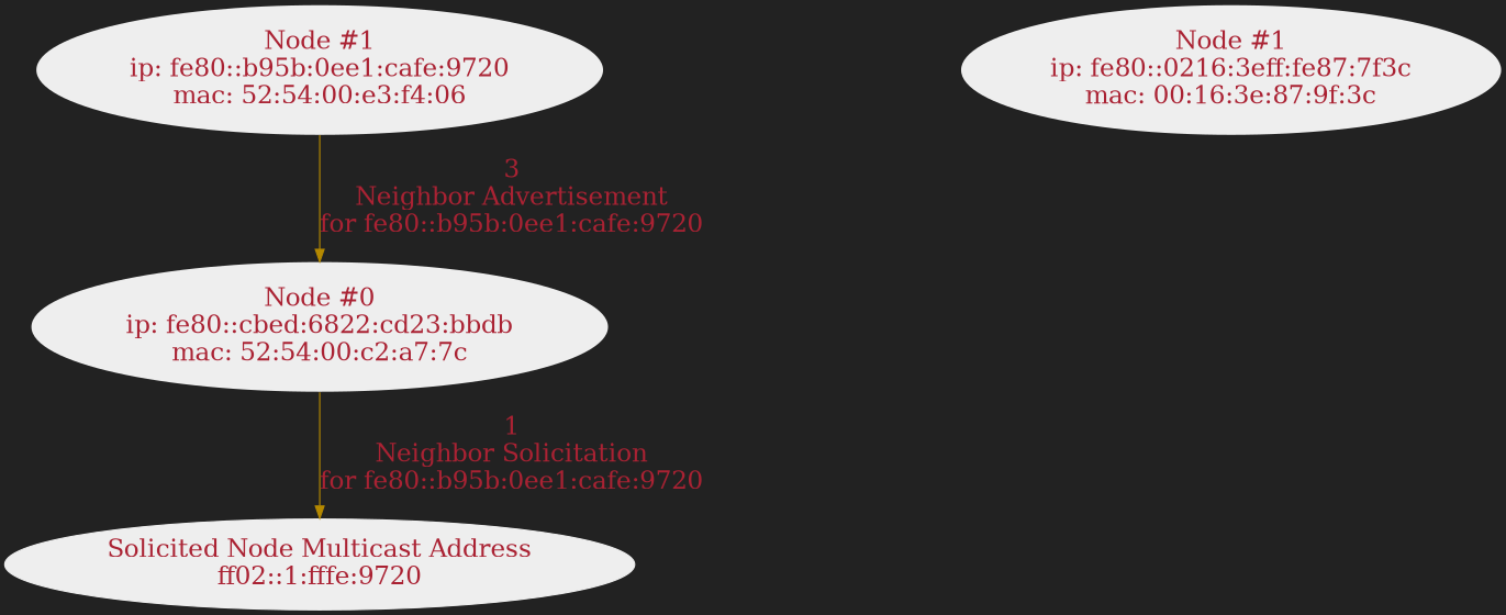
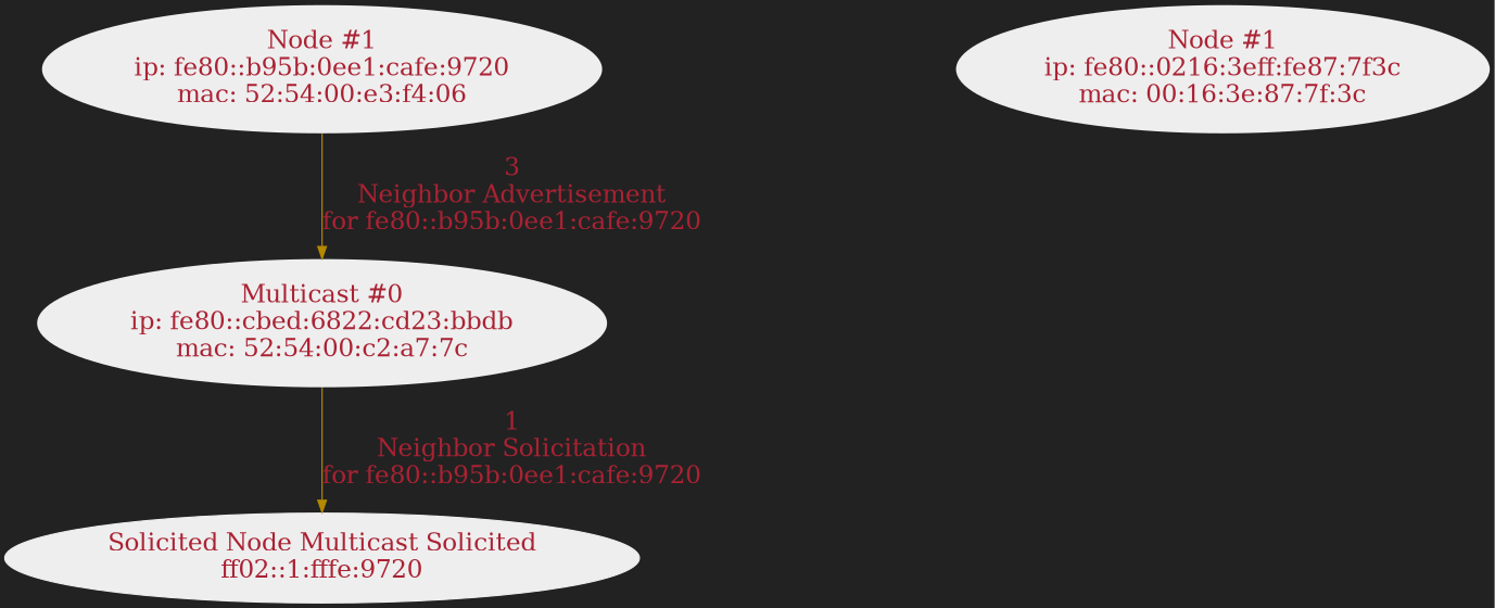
  digraph {
    bgcolor="#222222"
    color=none
    compound=true
    fontcolor="#aa2233"
    fontsize=20
    nodesep=4
    splines=true
    node [color=none fontcolor="#aa2233" fontsize=20 style=filled fillcolor="#eeeeee"]
    edge [color="#b58900" fontcolor="#aa2233" fontsize=20]
-   n1 [color="#eeeeee" label="Solicited Node Multicast Address\nff02::1:fffe:9720" fillcolor=""]
+   n1 [color="#eeeeee" label="Solicited Node Multicast Solicited\nff02::1:fffe:9720" fillcolor=""]
    n2 [label="Node #1\nip: fe80::b95b:0ee1:cafe:9720\nmac: 52:54:00:e3:f4:06"]
-   n3 [label="Node #0\nip: fe80::cbed:6822:cd23:bbdb\nmac: 52:54:00:c2:a7:7c"]
-   n4 [label="Node #1\nip: fe80::0216:3eff:fe87:7f3c\nmac: 00:16:3e:87:9f:3c"]
+   n3 [label="Multicast #0\nip: fe80::cbed:6822:cd23:bbdb\nmac: 52:54:00:c2:a7:7c"]
+   n4 [label="Node #1\nip: fe80::0216:3eff:fe87:7f3c\nmac: 00:16:3e:87:7f:3c"]
    n2 -> n3 [label="3\nNeighbor Advertisement\nfor fe80::b95b:0ee1:cafe:9720"]
    n3 -> n1 [label="1\nNeighbor Solicitation\nfor fe80::b95b:0ee1:cafe:9720"]
  }
